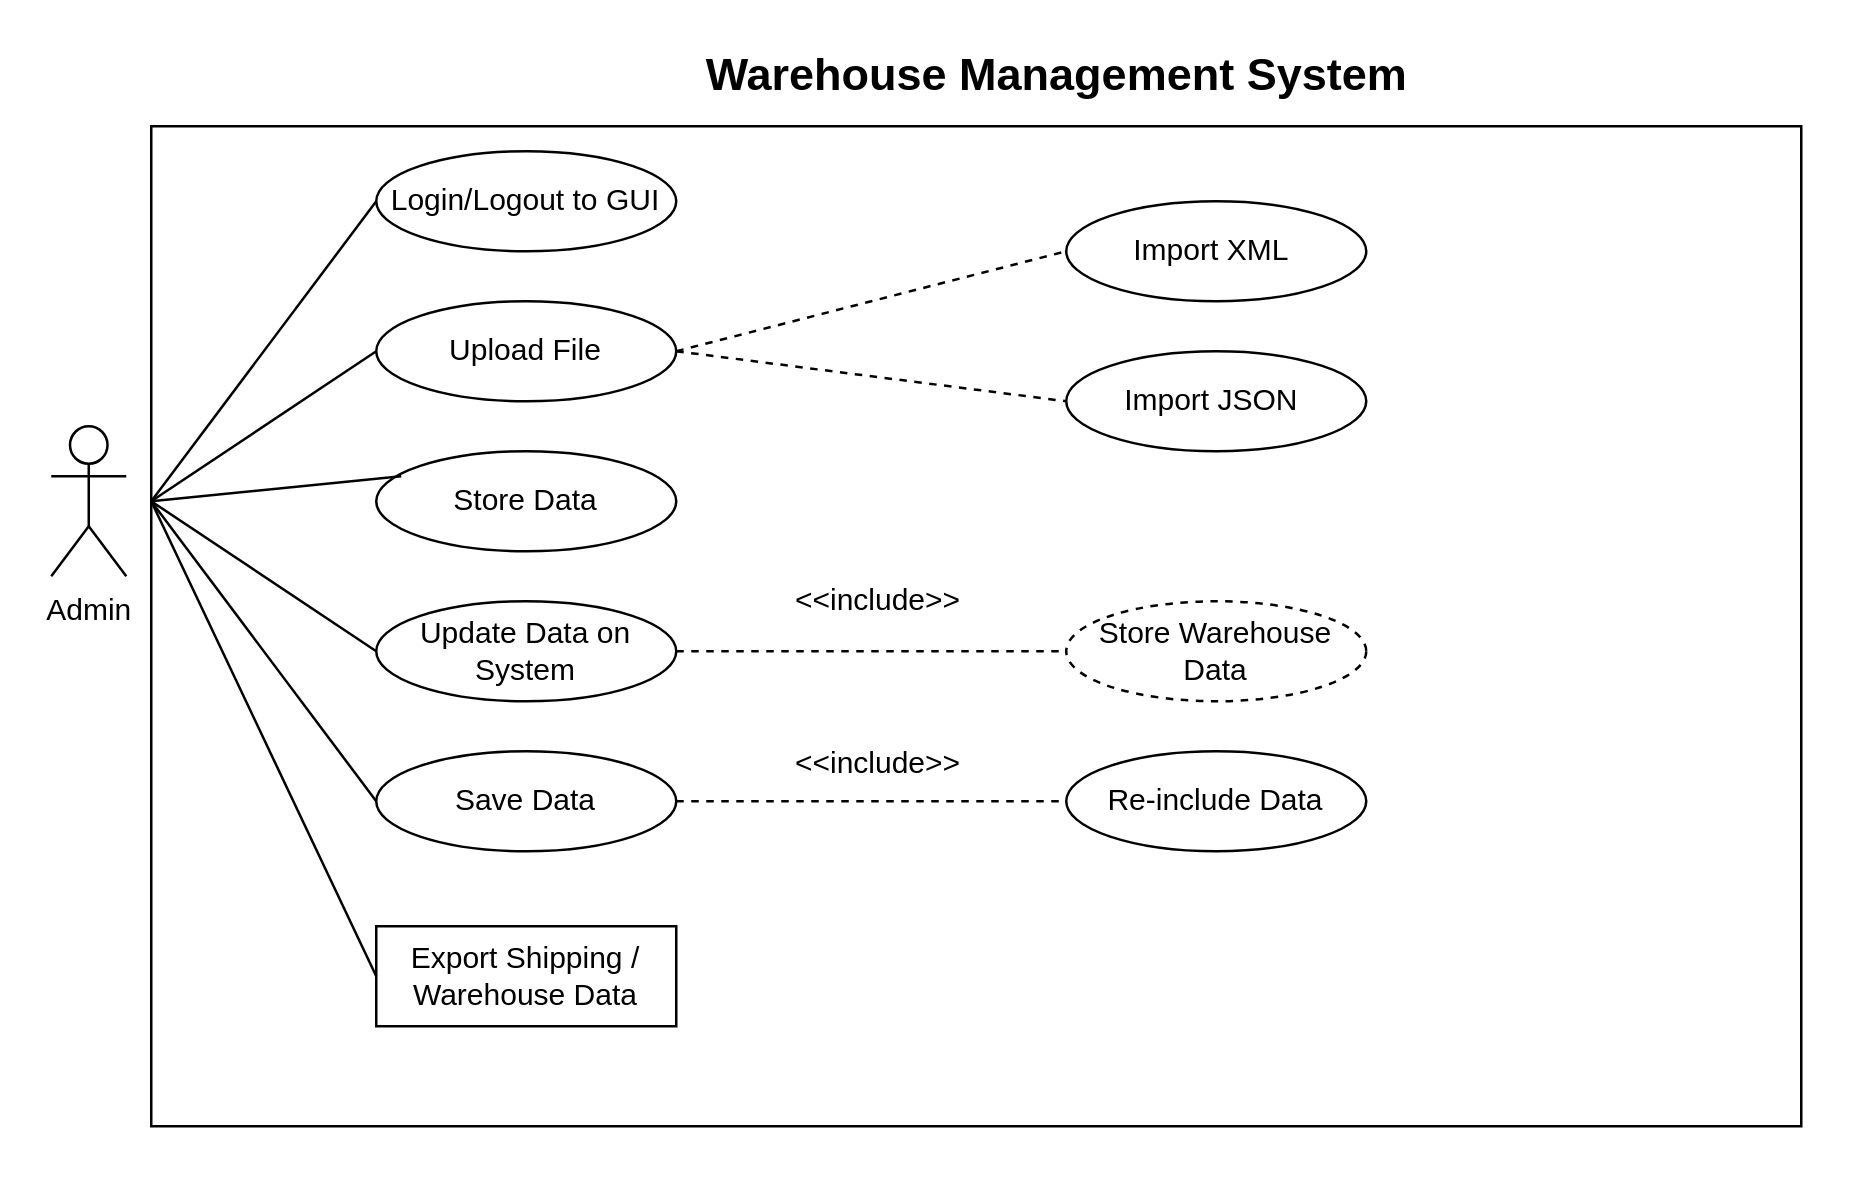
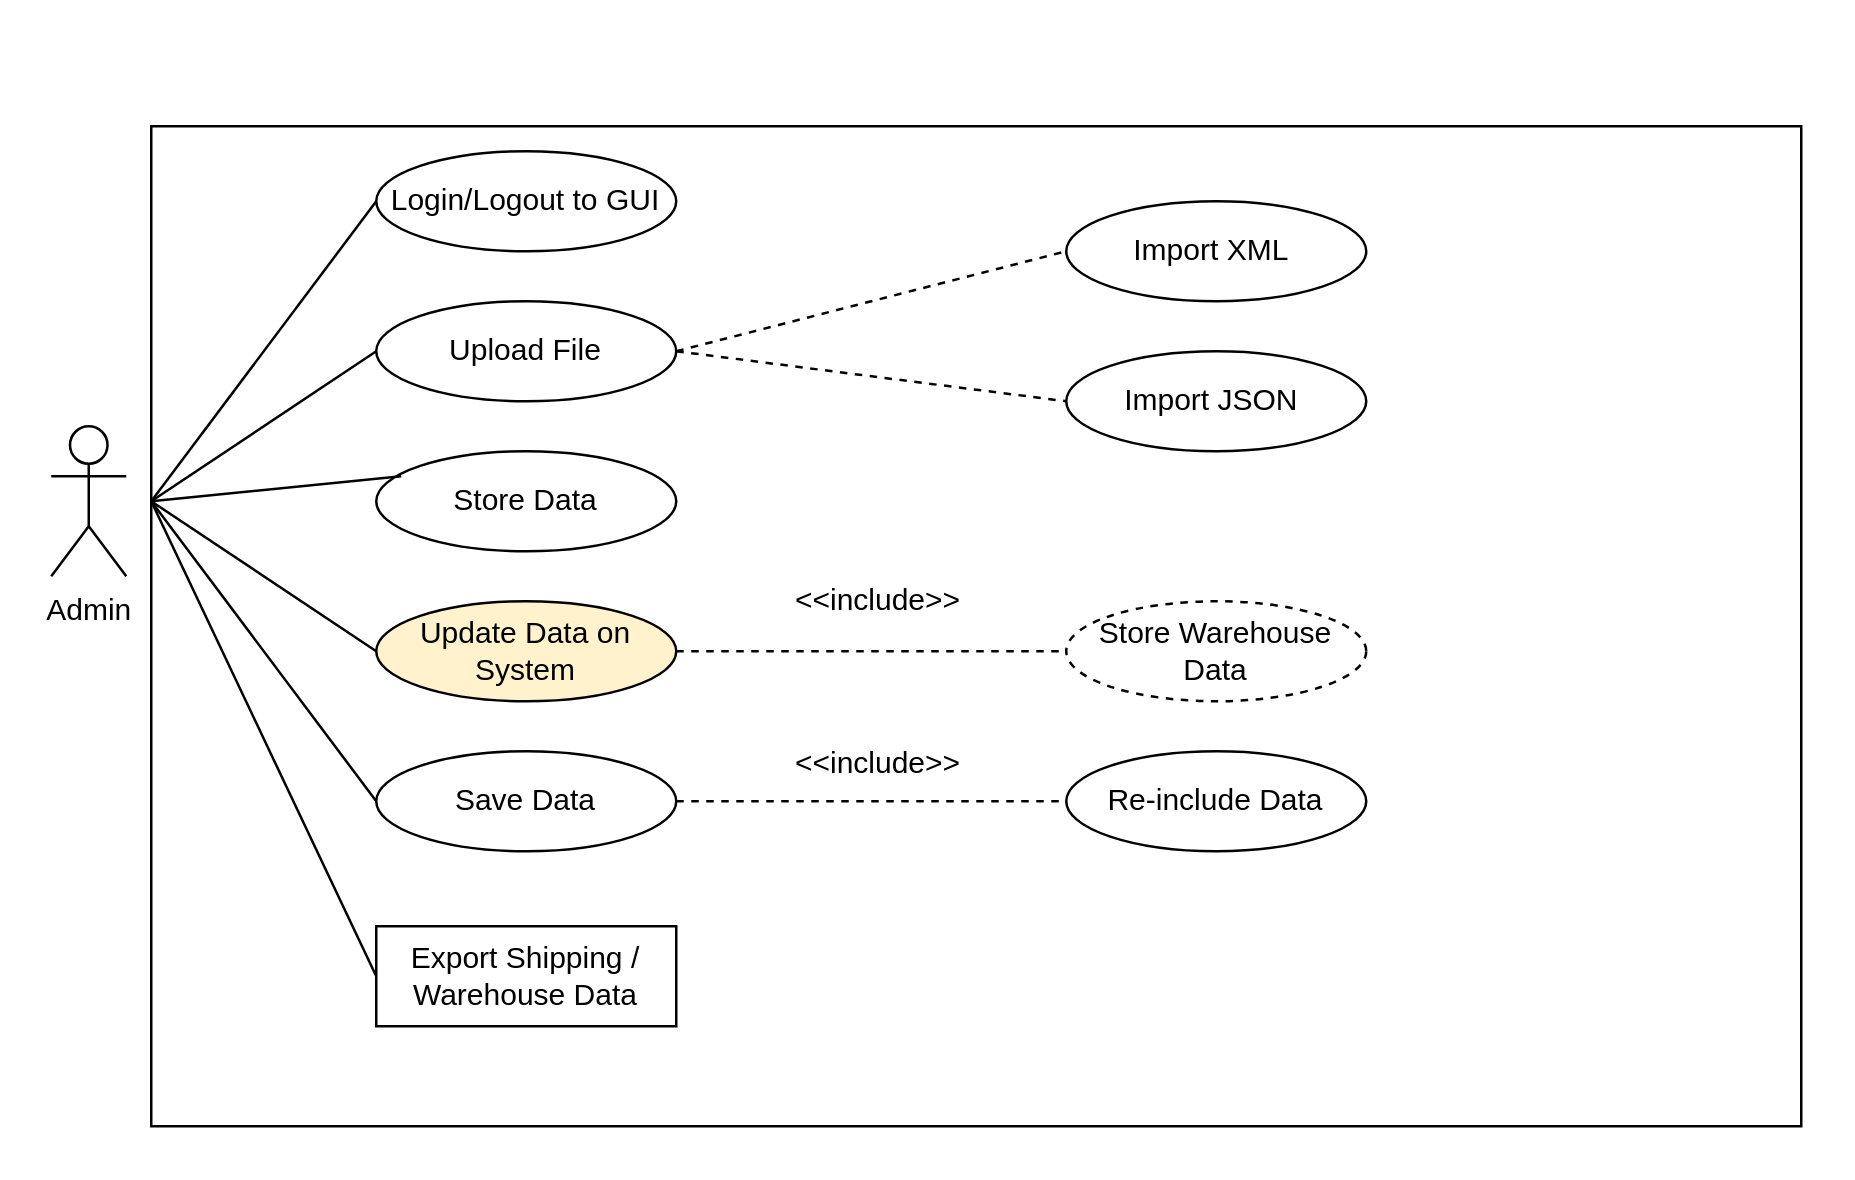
  <mxCell id="0" />
  <mxCell id="1" parent="0" />
  <mxCell id="2" value="Admin" style="shape=umlActor;verticalLabelPosition=bottom;labelBackgroundColor=#ffffff;verticalAlign=top;html=1;outlineConnect=0;" vertex="1" parent="1"><mxGeometry x="20" y="170" width="30" height="60" as="geometry" /></mxCell>
  <mxCell id="3" value="Upload File" style="ellipse;whiteSpace=wrap;html=1;" vertex="1" parent="1"><mxGeometry x="150" y="120" width="120" height="40" as="geometry" /></mxCell>
  <mxCell id="4" value="Store Warehouse Data" style="ellipse;whiteSpace=wrap;html=1;dashed=1;" vertex="1" parent="1"><mxGeometry x="426" y="240" width="120" height="40" as="geometry" /></mxCell>
- <mxCell id="5" value="Update Data on System" style="ellipse;whiteSpace=wrap;html=1;" vertex="1" parent="1"><mxGeometry x="150" y="240" width="120" height="40" as="geometry" /></mxCell>
+ <mxCell id="5" value="Update Data on System" style="ellipse;whiteSpace=wrap;html=1;fillColor=#fff2cc;" vertex="1" parent="1"><mxGeometry x="150" y="240" width="120" height="40" as="geometry" /></mxCell>
  <mxCell id="6" value="Save Data" style="ellipse;whiteSpace=wrap;html=1;" vertex="1" parent="1"><mxGeometry x="150" y="300" width="120" height="40" as="geometry" /></mxCell>
  <mxCell id="7" value="Re-include Data" style="ellipse;whiteSpace=wrap;html=1;" vertex="1" parent="1"><mxGeometry x="426" y="300" width="120" height="40" as="geometry" /></mxCell>
  <mxCell id="8" value="Export Shipping / Warehouse Data" style="whiteSpace=wrap;html=1;rounded=0;" vertex="1" parent="1"><mxGeometry x="150" y="370" width="120" height="40" as="geometry" /></mxCell>
  <mxCell id="9" value="" style="rounded=0;whiteSpace=wrap;html=1;fillColor=none;" vertex="1" parent="1"><mxGeometry x="60" y="50" width="660" height="400" as="geometry" /></mxCell>
- <mxCell id="10" value="Warehouse Management System&amp;nbsp;" style="text;html=1;strokeColor=none;fillColor=none;align=center;verticalAlign=middle;whiteSpace=wrap;rounded=0;fontStyle=1;fontSize=18;" vertex="1" parent="1"><mxGeometry x="270" y="20" width="310" height="20" as="geometry" /></mxCell>
  <mxCell id="11" value="" style="endArrow=none;dashed=1;html=1;fontSize=12;entryX=0;entryY=0.5;entryDx=0;entryDy=0;exitX=1;exitY=0.5;exitDx=0;exitDy=0;" edge="1" parent="1" source="5" target="4"><mxGeometry width="50" height="50" relative="1" as="geometry"><mxPoint x="270" y="130" as="sourcePoint" /><mxPoint x="320" y="70" as="targetPoint" /></mxGeometry></mxCell>
  <mxCell id="12" value="&amp;lt;&amp;lt;include&amp;gt;&amp;gt;" style="text;html=1;strokeColor=none;fillColor=none;align=center;verticalAlign=middle;whiteSpace=wrap;rounded=0;fontSize=12;" vertex="1" parent="1"><mxGeometry x="331" y="230" width="40" height="20" as="geometry" /></mxCell>
  <mxCell id="13" value="" style="endArrow=none;dashed=1;html=1;fontSize=12;entryX=0;entryY=0.5;entryDx=0;entryDy=0;exitX=1;exitY=0.5;exitDx=0;exitDy=0;" edge="1" parent="1" source="6" target="7"><mxGeometry width="50" height="50" relative="1" as="geometry"><mxPoint x="270" y="270" as="sourcePoint" /><mxPoint x="320" y="220" as="targetPoint" /></mxGeometry></mxCell>
  <mxCell id="14" value="Login/Logout to GUI" style="ellipse;whiteSpace=wrap;html=1;" vertex="1" parent="1"><mxGeometry x="150" y="60" width="120" height="40" as="geometry" /></mxCell>
  <mxCell id="15" value="" style="endArrow=none;html=1;fontSize=12;entryX=0;entryY=0.5;entryDx=0;entryDy=0;" edge="1" parent="1" target="14"><mxGeometry width="50" height="50" relative="1" as="geometry"><mxPoint x="60" y="200" as="sourcePoint" /><mxPoint x="110" y="150" as="targetPoint" /></mxGeometry></mxCell>
  <mxCell id="16" value="" style="endArrow=none;html=1;fontSize=12;entryX=0;entryY=0.5;entryDx=0;entryDy=0;" edge="1" parent="1" target="3"><mxGeometry width="50" height="50" relative="1" as="geometry"><mxPoint x="60" y="200" as="sourcePoint" /><mxPoint x="110" y="150" as="targetPoint" /></mxGeometry></mxCell>
  <mxCell id="17" value="" style="endArrow=none;html=1;fontSize=12;entryX=0;entryY=0.5;entryDx=0;entryDy=0;" edge="1" parent="1" target="5"><mxGeometry width="50" height="50" relative="1" as="geometry"><mxPoint x="60" y="200" as="sourcePoint" /><mxPoint x="110" y="150" as="targetPoint" /></mxGeometry></mxCell>
  <mxCell id="18" value="" style="endArrow=none;html=1;fontSize=12;exitX=0;exitY=0.5;exitDx=0;exitDy=0;" edge="1" parent="1" source="6"><mxGeometry width="50" height="50" relative="1" as="geometry"><mxPoint x="10" y="250" as="sourcePoint" /><mxPoint x="60" y="200" as="targetPoint" /></mxGeometry></mxCell>
  <mxCell id="19" value="" style="endArrow=none;html=1;fontSize=12;exitX=0;exitY=0.5;exitDx=0;exitDy=0;" edge="1" parent="1" source="8"><mxGeometry width="50" height="50" relative="1" as="geometry"><mxPoint x="10" y="250" as="sourcePoint" /><mxPoint x="60" y="200" as="targetPoint" /></mxGeometry></mxCell>
  <mxCell id="20" value="&amp;lt;&amp;lt;include&amp;gt;&amp;gt;" style="text;html=1;strokeColor=none;fillColor=none;align=center;verticalAlign=middle;whiteSpace=wrap;rounded=0;fontSize=12;" vertex="1" parent="1"><mxGeometry x="331" y="290" width="40" height="30" as="geometry" /></mxCell>
  <mxCell id="21" value="Store Data" style="ellipse;whiteSpace=wrap;html=1;" vertex="1" parent="1"><mxGeometry x="150" y="180" width="120" height="40" as="geometry" /></mxCell>
  <mxCell id="22" value="" style="endArrow=none;html=1;fontSize=12;" edge="1" parent="1"><mxGeometry width="50" height="50" relative="1" as="geometry"><mxPoint x="60" y="200" as="sourcePoint" /><mxPoint x="160" y="190" as="targetPoint" /></mxGeometry></mxCell>
  <mxCell id="23" value="Import XML&amp;nbsp;" style="ellipse;whiteSpace=wrap;html=1;" vertex="1" parent="1"><mxGeometry x="426" y="80" width="120" height="40" as="geometry" /></mxCell>
  <mxCell id="24" value="Import JSON&amp;nbsp;" style="ellipse;whiteSpace=wrap;html=1;" vertex="1" parent="1"><mxGeometry x="426" y="140" width="120" height="40" as="geometry" /></mxCell>
  <mxCell id="25" value="" style="endArrow=none;dashed=1;html=1;fontSize=12;entryX=0;entryY=0.5;entryDx=0;entryDy=0;" edge="1" parent="1" target="23"><mxGeometry width="50" height="50" relative="1" as="geometry"><mxPoint x="270" y="140" as="sourcePoint" /><mxPoint x="320" y="90" as="targetPoint" /></mxGeometry></mxCell>
  <mxCell id="26" value="" style="endArrow=none;dashed=1;html=1;fontSize=12;exitX=1;exitY=0.5;exitDx=0;exitDy=0;" edge="1" parent="1" source="3"><mxGeometry width="50" height="50" relative="1" as="geometry"><mxPoint x="376" y="210" as="sourcePoint" /><mxPoint x="426" y="160" as="targetPoint" /></mxGeometry></mxCell>
